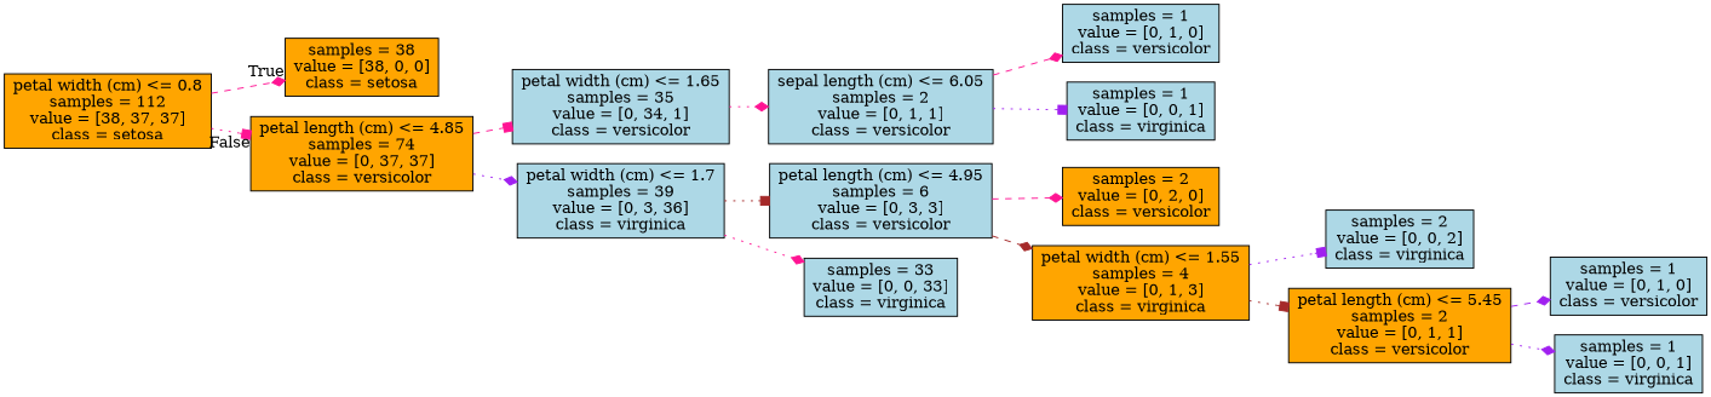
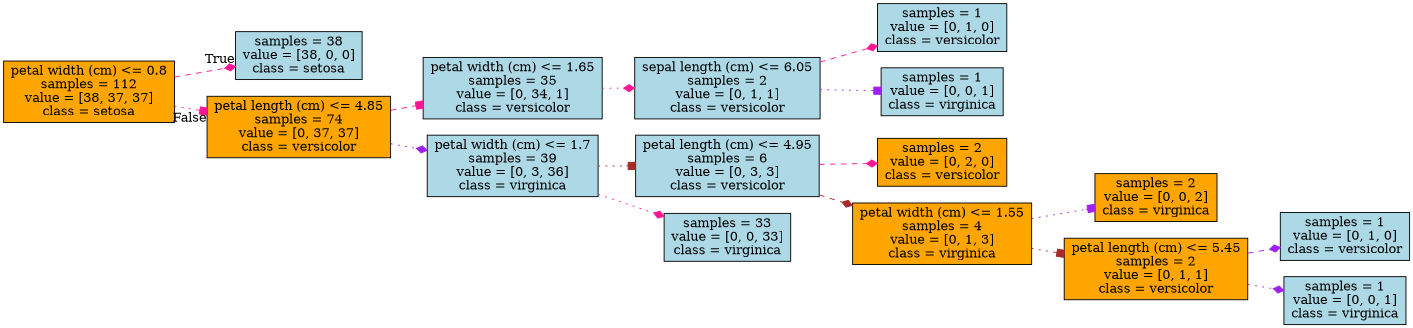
  digraph {
    rankdir=LR
    node [color=black fillcolor=lightblue shape=box style=filled]
    edge [arrowhead=diamond color=deeppink style=dotted]
    n1 [fillcolor=orange label="petal width (cm) <= 0.8\nsamples = 112\nvalue = [38, 37, 37]\nclass = setosa"]
-   n2 [fillcolor=orange label="samples = 38\nvalue = [38, 0, 0]\nclass = setosa"]
+   n2 [label="samples = 38\nvalue = [38, 0, 0]\nclass = setosa"]
    n3 [fillcolor=orange label="petal length (cm) <= 4.85\nsamples = 74\nvalue = [0, 37, 37]\nclass = versicolor"]
    n4 [label="petal width (cm) <= 1.65\nsamples = 35\nvalue = [0, 34, 1]\nclass = versicolor"]
    n5 [label="petal width (cm) <= 1.7\nsamples = 39\nvalue = [0, 3, 36]\nclass = virginica"]
    n6 [label="sepal length (cm) <= 6.05\nsamples = 2\nvalue = [0, 1, 1]\nclass = versicolor"]
    n7 [label="petal length (cm) <= 4.95\nsamples = 6\nvalue = [0, 3, 3]\nclass = versicolor"]
    n8 [label="samples = 33\nvalue = [0, 0, 33]\nclass = virginica"]
    n9 [label="samples = 1\nvalue = [0, 1, 0]\nclass = versicolor"]
    n10 [label="samples = 1\nvalue = [0, 0, 1]\nclass = virginica"]
    n11 [fillcolor=orange label="samples = 2\nvalue = [0, 2, 0]\nclass = versicolor"]
    n12 [fillcolor=orange label="petal width (cm) <= 1.55\nsamples = 4\nvalue = [0, 1, 3]\nclass = virginica"]
-   n13 [label="samples = 2\nvalue = [0, 0, 2]\nclass = virginica"]
+   n13 [fillcolor=orange label="samples = 2\nvalue = [0, 0, 2]\nclass = virginica"]
    n14 [fillcolor=orange label="petal length (cm) <= 5.45\nsamples = 2\nvalue = [0, 1, 1]\nclass = versicolor"]
    n15 [label="samples = 1\nvalue = [0, 1, 0]\nclass = versicolor"]
    n16 [label="samples = 1\nvalue = [0, 0, 1]\nclass = virginica"]
    n1 -> n2 [headlabel=True labelangle=45 labeldistance=2.5 style=dashed]
    n1 -> n3 [arrowhead=box headlabel=False labelangle=-45 labeldistance=2.5]
    n3 -> n4 [arrowhead=box style=dashed]
    n3 -> n5 [color=purple]
    n4 -> n6
    n5 -> n7 [arrowhead=box color=brown]
    n5 -> n8
    n6 -> n9 [style=dashed]
    n6 -> n10 [arrowhead=box color=purple]
    n7 -> n11 [style=dashed]
    n7 -> n12 [color=brown style=dashed]
    n12 -> n13 [arrowhead=box color=purple]
    n12 -> n14 [arrowhead=box color=brown]
    n14 -> n15 [color=purple style=dashed]
    n14 -> n16 [color=purple]
  }
